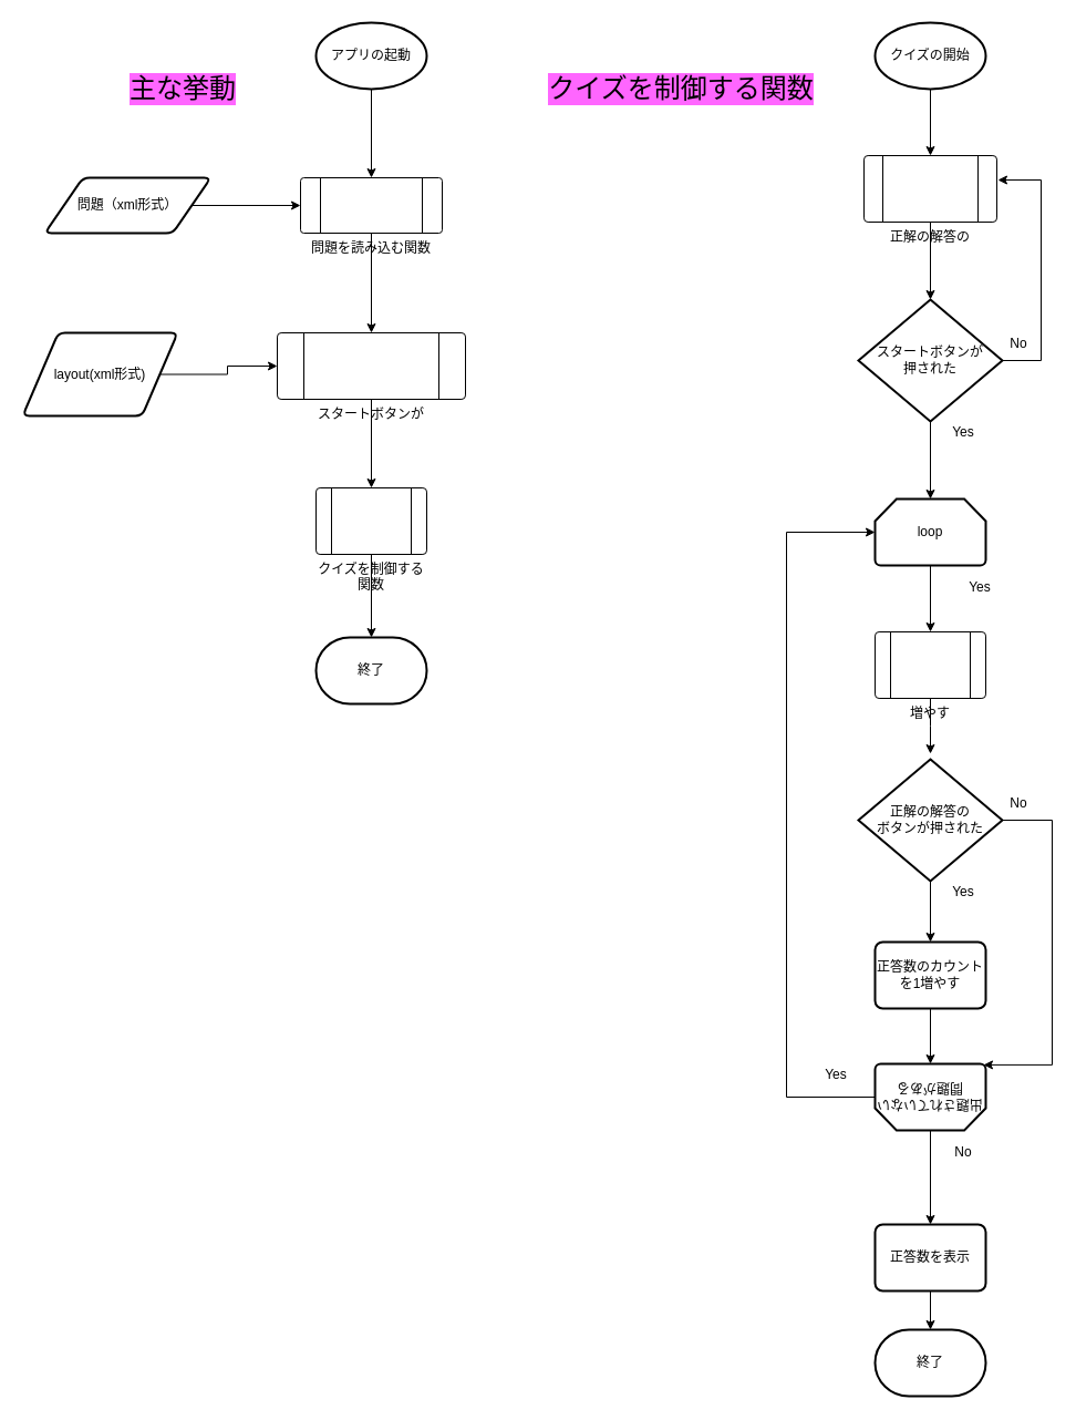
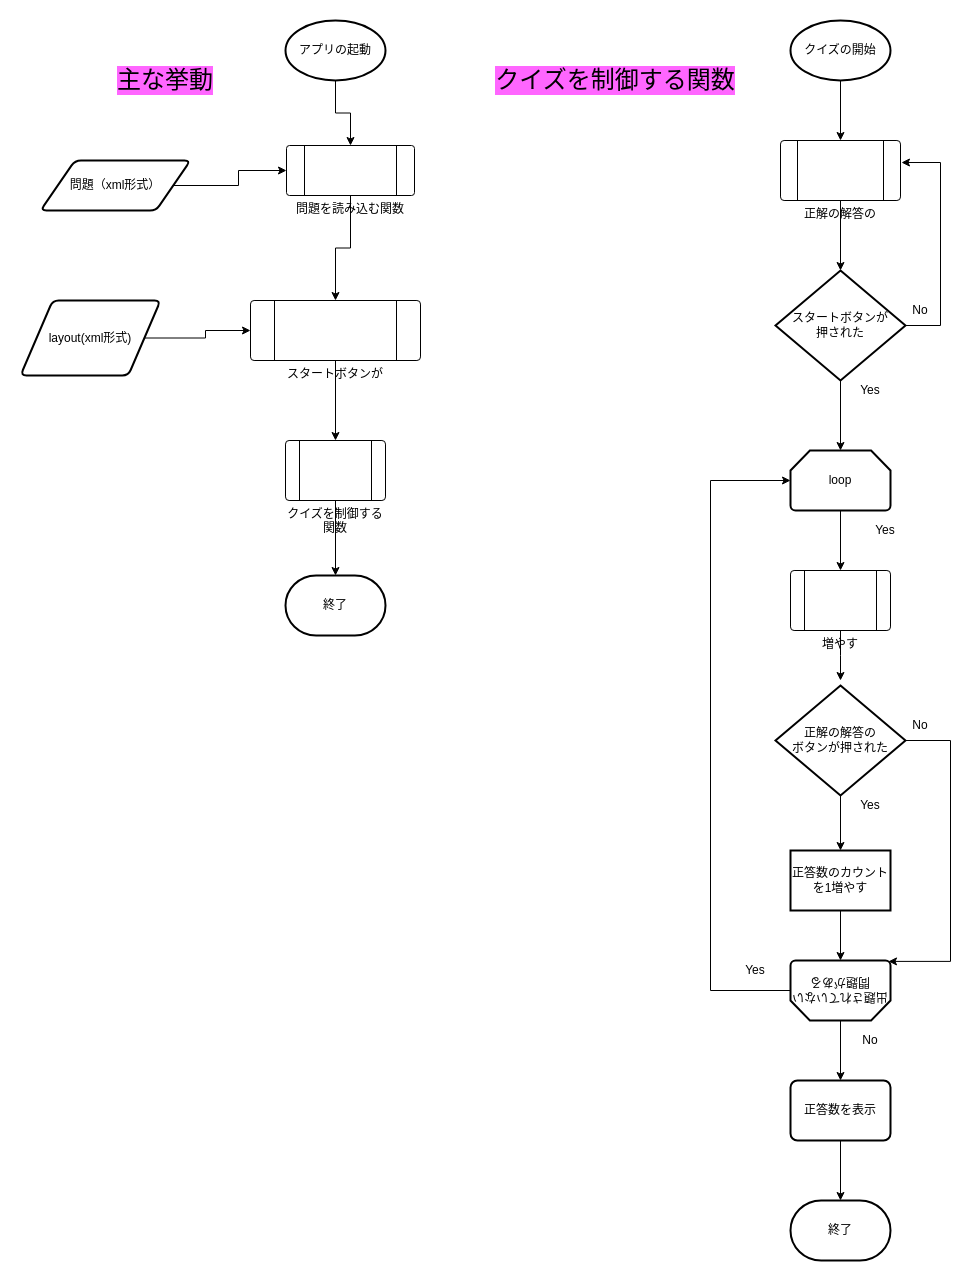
  <mxCell id="0" />
  <mxCell id="1" parent="0" />
  <mxCell id="2" style="edgeStyle=orthogonalEdgeStyle;rounded=0;orthogonalLoop=1;jettySize=auto;html=1;entryX=0.5;entryY=0;entryDx=0;entryDy=0;" parent="1" source="3" target="7" edge="1"><mxGeometry relative="1" as="geometry"><mxPoint x="335" y="130" as="targetPoint" /></mxGeometry></mxCell>
  <mxCell id="3" value="アプリの起動" style="strokeWidth=2;html=1;shape=mxgraph.flowchart.start_1;whiteSpace=wrap;" parent="1" vertex="1"><mxGeometry x="285" y="20" width="100" height="60" as="geometry" /></mxCell>
  <mxCell id="4" style="edgeStyle=orthogonalEdgeStyle;rounded=0;orthogonalLoop=1;jettySize=auto;html=1;entryX=0;entryY=0.5;entryDx=0;entryDy=0;" parent="1" source="5" target="7" edge="1"><mxGeometry relative="1" as="geometry" /></mxCell>
  <mxCell id="5" value="問題（xml形式）" style="shape=parallelogram;html=1;strokeWidth=2;perimeter=parallelogramPerimeter;whiteSpace=wrap;rounded=1;arcSize=12;size=0.23;" parent="1" vertex="1"><mxGeometry x="40" y="160" width="150" height="50" as="geometry" /></mxCell>
  <mxCell id="6" style="edgeStyle=orthogonalEdgeStyle;rounded=0;orthogonalLoop=1;jettySize=auto;html=1;entryX=0.5;entryY=0;entryDx=0;entryDy=0;" parent="1" source="7" target="9" edge="1"><mxGeometry relative="1" as="geometry" /></mxCell>
- <mxCell id="7" value="問題を読み込む関数" style="verticalLabelPosition=bottom;verticalAlign=top;html=1;shape=process;whiteSpace=wrap;rounded=1;size=0.14;arcSize=6;" parent="1" vertex="1"><mxGeometry x="271" y="160" width="128" height="50" as="geometry" /></mxCell>
+ <mxCell id="7" value="問題を読み込む関数" style="verticalLabelPosition=bottom;verticalAlign=top;html=1;shape=process;whiteSpace=wrap;rounded=1;size=0.14;arcSize=6;" parent="1" vertex="1"><mxGeometry x="286" y="145" width="128" height="50" as="geometry" /></mxCell>
  <mxCell id="8" style="edgeStyle=orthogonalEdgeStyle;rounded=0;orthogonalLoop=1;jettySize=auto;html=1;entryX=0.5;entryY=0;entryDx=0;entryDy=0;" parent="1" source="9" target="13" edge="1"><mxGeometry relative="1" as="geometry"><mxPoint x="335" y="460" as="targetPoint" /></mxGeometry></mxCell>
  <mxCell id="9" value="スタートボタンが" style="verticalLabelPosition=bottom;verticalAlign=top;html=1;shape=process;whiteSpace=wrap;rounded=1;size=0.14;arcSize=6;" parent="1" vertex="1"><mxGeometry x="250" y="300" width="170" height="60" as="geometry" /></mxCell>
  <mxCell id="10" style="edgeStyle=orthogonalEdgeStyle;rounded=0;orthogonalLoop=1;jettySize=auto;html=1;entryX=0;entryY=0.5;entryDx=0;entryDy=0;" parent="1" source="11" target="9" edge="1"><mxGeometry relative="1" as="geometry" /></mxCell>
  <mxCell id="11" value="layout(xml形式)" style="shape=parallelogram;html=1;strokeWidth=2;perimeter=parallelogramPerimeter;whiteSpace=wrap;rounded=1;arcSize=12;size=0.23;" parent="1" vertex="1"><mxGeometry x="20" y="300" width="140" height="75" as="geometry" /></mxCell>
  <mxCell id="12" style="edgeStyle=orthogonalEdgeStyle;rounded=0;orthogonalLoop=1;jettySize=auto;html=1;entryX=0.5;entryY=0;entryDx=0;entryDy=0;entryPerimeter=0;" parent="1" source="13" target="14" edge="1"><mxGeometry relative="1" as="geometry" /></mxCell>
  <mxCell id="13" value="クイズを制御する関数" style="verticalLabelPosition=bottom;verticalAlign=top;html=1;shape=process;whiteSpace=wrap;rounded=1;size=0.14;arcSize=6;" parent="1" vertex="1"><mxGeometry x="285" y="440" width="100" height="60" as="geometry" /></mxCell>
  <mxCell id="14" value="終了" style="strokeWidth=2;html=1;shape=mxgraph.flowchart.terminator;whiteSpace=wrap;" parent="1" vertex="1"><mxGeometry x="285" y="575" width="100" height="60" as="geometry" /></mxCell>
  <mxCell id="15" value="主な挙動" style="text;html=1;strokeColor=none;fillColor=none;align=center;verticalAlign=middle;whiteSpace=wrap;rounded=0;labelBackgroundColor=#FF66FF;fontSize=24;" parent="1" vertex="1"><mxGeometry x="110" y="70" width="110" height="20" as="geometry" /></mxCell>
  <mxCell id="16" value="クイズを制御する関数" style="text;html=1;strokeColor=none;fillColor=none;align=center;verticalAlign=middle;whiteSpace=wrap;rounded=0;labelBackgroundColor=#FF66FF;fontSize=24;" parent="1" vertex="1"><mxGeometry x="490" y="70" width="250" height="20" as="geometry" /></mxCell>
  <mxCell id="17" style="edgeStyle=orthogonalEdgeStyle;rounded=0;orthogonalLoop=1;jettySize=auto;html=1;fontSize=12;" parent="1" source="18" target="20" edge="1"><mxGeometry relative="1" as="geometry" /></mxCell>
  <mxCell id="18" value="クイズの開始" style="strokeWidth=2;html=1;shape=mxgraph.flowchart.start_1;whiteSpace=wrap;labelBackgroundColor=none;fontSize=12;" parent="1" vertex="1"><mxGeometry x="790" y="20" width="100" height="60" as="geometry" /></mxCell>
  <mxCell id="19" style="edgeStyle=orthogonalEdgeStyle;rounded=0;orthogonalLoop=1;jettySize=auto;html=1;fontSize=12;" parent="1" source="20" target="23" edge="1"><mxGeometry relative="1" as="geometry" /></mxCell>
  <mxCell id="20" value="正解の解答の" style="verticalLabelPosition=bottom;verticalAlign=top;html=1;shape=process;whiteSpace=wrap;rounded=1;size=0.14;arcSize=6;labelBackgroundColor=none;fontSize=12;" parent="1" vertex="1"><mxGeometry x="780" y="140" width="120" height="60" as="geometry" /></mxCell>
  <mxCell id="21" style="edgeStyle=orthogonalEdgeStyle;rounded=0;orthogonalLoop=1;jettySize=auto;html=1;fontSize=12;entryX=0.5;entryY=0;entryDx=0;entryDy=0;entryPerimeter=0;" parent="1" source="23" edge="1" target="34"><mxGeometry relative="1" as="geometry"><mxPoint x="840" y="440" as="targetPoint" /></mxGeometry></mxCell>
  <mxCell id="22" style="edgeStyle=orthogonalEdgeStyle;rounded=0;orthogonalLoop=1;jettySize=auto;html=1;entryX=1.008;entryY=0.367;entryDx=0;entryDy=0;entryPerimeter=0;fontSize=12;" parent="1" source="23" target="20" edge="1"><mxGeometry relative="1" as="geometry"><Array as="points"><mxPoint x="940" y="325" /><mxPoint x="940" y="162" /></Array></mxGeometry></mxCell>
  <mxCell id="23" value="&lt;div&gt;スタートボタンが&lt;/div&gt;&lt;div&gt;押された&lt;/div&gt;" style="strokeWidth=2;html=1;shape=mxgraph.flowchart.decision;whiteSpace=wrap;labelBackgroundColor=none;fontSize=12;" parent="1" vertex="1"><mxGeometry x="775" y="270" width="130" height="110" as="geometry" /></mxCell>
  <mxCell id="24" style="edgeStyle=orthogonalEdgeStyle;rounded=0;orthogonalLoop=1;jettySize=auto;html=1;fontSize=12;" parent="1" source="25" edge="1"><mxGeometry relative="1" as="geometry"><mxPoint x="840" y="680" as="targetPoint" /></mxGeometry></mxCell>
  <mxCell id="25" value="増やす" style="verticalLabelPosition=bottom;verticalAlign=top;html=1;shape=process;whiteSpace=wrap;rounded=1;size=0.14;arcSize=6;labelBackgroundColor=none;fontSize=12;" parent="1" vertex="1"><mxGeometry x="790" y="570" width="100" height="60" as="geometry" /></mxCell>
  <mxCell id="26" value="Yes" style="text;html=1;strokeColor=none;fillColor=none;align=center;verticalAlign=middle;whiteSpace=wrap;rounded=0;labelBackgroundColor=none;fontSize=12;" parent="1" vertex="1"><mxGeometry x="850" y="380" width="40" height="20" as="geometry" /></mxCell>
  <mxCell id="27" value="No" style="text;html=1;strokeColor=none;fillColor=none;align=center;verticalAlign=middle;whiteSpace=wrap;rounded=0;labelBackgroundColor=none;fontSize=12;" parent="1" vertex="1"><mxGeometry x="900" y="300" width="40" height="20" as="geometry" /></mxCell>
  <mxCell id="28" style="edgeStyle=orthogonalEdgeStyle;rounded=0;orthogonalLoop=1;jettySize=auto;html=1;entryX=0.02;entryY=0.985;entryDx=0;entryDy=0;entryPerimeter=0;fontSize=12;" parent="1" source="30" target="40" edge="1"><mxGeometry relative="1" as="geometry"><Array as="points"><mxPoint x="950" y="740" /><mxPoint x="950" y="961" /></Array></mxGeometry></mxCell>
  <mxCell id="29" style="edgeStyle=orthogonalEdgeStyle;rounded=0;orthogonalLoop=1;jettySize=auto;html=1;entryX=0.5;entryY=0;entryDx=0;entryDy=0;fontSize=12;" parent="1" source="30" target="37" edge="1"><mxGeometry relative="1" as="geometry" /></mxCell>
  <mxCell id="30" value="&lt;div&gt;正解の解答の&lt;/div&gt;&lt;div&gt;ボタンが押された&lt;br&gt;&lt;/div&gt;" style="strokeWidth=2;html=1;shape=mxgraph.flowchart.decision;whiteSpace=wrap;labelBackgroundColor=none;fontSize=12;" parent="1" vertex="1"><mxGeometry x="775" y="685" width="130" height="110" as="geometry" /></mxCell>
  <mxCell id="31" value="Yes" style="text;html=1;strokeColor=none;fillColor=none;align=center;verticalAlign=middle;whiteSpace=wrap;rounded=0;labelBackgroundColor=none;fontSize=12;" parent="1" vertex="1"><mxGeometry x="850" y="795" width="40" height="20" as="geometry" /></mxCell>
  <mxCell id="32" value="No" style="text;html=1;strokeColor=none;fillColor=none;align=center;verticalAlign=middle;whiteSpace=wrap;rounded=0;labelBackgroundColor=none;fontSize=12;" parent="1" vertex="1"><mxGeometry x="900" y="715" width="40" height="20" as="geometry" /></mxCell>
  <mxCell id="33" style="edgeStyle=orthogonalEdgeStyle;rounded=0;orthogonalLoop=1;jettySize=auto;html=1;fontSize=12;" parent="1" source="34" target="25" edge="1"><mxGeometry relative="1" as="geometry" /></mxCell>
  <mxCell id="34" value="loop" style="strokeWidth=2;html=1;shape=mxgraph.flowchart.loop_limit;whiteSpace=wrap;labelBackgroundColor=none;fontSize=12;" parent="1" vertex="1"><mxGeometry x="790" y="450" width="100" height="60" as="geometry" /></mxCell>
  <mxCell id="35" value="Yes" style="text;html=1;strokeColor=none;fillColor=none;align=center;verticalAlign=middle;whiteSpace=wrap;rounded=0;labelBackgroundColor=none;fontSize=12;" parent="1" vertex="1"><mxGeometry x="865" y="520" width="40" height="20" as="geometry" /></mxCell>
  <mxCell id="36" style="edgeStyle=orthogonalEdgeStyle;rounded=0;orthogonalLoop=1;jettySize=auto;html=1;entryX=0.5;entryY=1;entryDx=0;entryDy=0;entryPerimeter=0;fontSize=12;" parent="1" source="37" target="40" edge="1"><mxGeometry relative="1" as="geometry" /></mxCell>
- <mxCell id="37" value="正答数のカウントを1増やす" style="rounded=1;whiteSpace=wrap;html=1;absoluteArcSize=1;arcSize=14;strokeWidth=2;labelBackgroundColor=none;fontSize=12;" parent="1" vertex="1"><mxGeometry x="790" y="850" width="100" height="60" as="geometry" /></mxCell>
+ <mxCell id="37" value="正答数のカウントを1増やす" style="whiteSpace=wrap;html=1;absoluteArcSize=1;arcSize=14;strokeWidth=2;labelBackgroundColor=none;fontSize=12;rounded=0;" parent="1" vertex="1"><mxGeometry x="790" y="850" width="100" height="60" as="geometry" /></mxCell>
  <mxCell id="38" style="edgeStyle=orthogonalEdgeStyle;rounded=0;orthogonalLoop=1;jettySize=auto;html=1;entryX=0;entryY=0.5;entryDx=0;entryDy=0;entryPerimeter=0;fontSize=12;" parent="1" source="40" target="34" edge="1"><mxGeometry relative="1" as="geometry"><Array as="points"><mxPoint x="710" y="990" /><mxPoint x="710" y="480" /></Array></mxGeometry></mxCell>
  <mxCell id="39" style="edgeStyle=orthogonalEdgeStyle;rounded=0;orthogonalLoop=1;jettySize=auto;html=1;fontSize=12;entryX=0.5;entryY=0;entryDx=0;entryDy=0;" parent="1" source="40" target="44" edge="1"><mxGeometry relative="1" as="geometry"><mxPoint x="840" y="1070" as="targetPoint" /></mxGeometry></mxCell>
  <mxCell id="40" value="出題されていない問題がある" style="strokeWidth=2;html=1;shape=mxgraph.flowchart.loop_limit;whiteSpace=wrap;labelBackgroundColor=none;fontSize=12;rotation=-180;" parent="1" vertex="1"><mxGeometry x="790" y="960" width="100" height="60" as="geometry" /></mxCell>
  <mxCell id="41" value="Yes" style="text;html=1;strokeColor=none;fillColor=none;align=center;verticalAlign=middle;whiteSpace=wrap;rounded=0;labelBackgroundColor=none;fontSize=12;" parent="1" vertex="1"><mxGeometry x="735" y="960" width="40" height="20" as="geometry" /></mxCell>
  <mxCell id="42" value="No" style="text;html=1;strokeColor=none;fillColor=none;align=center;verticalAlign=middle;whiteSpace=wrap;rounded=0;labelBackgroundColor=none;fontSize=12;" parent="1" vertex="1"><mxGeometry x="850" y="1030" width="40" height="20" as="geometry" /></mxCell>
  <mxCell id="43" style="edgeStyle=orthogonalEdgeStyle;rounded=0;orthogonalLoop=1;jettySize=auto;html=1;fontSize=12;" parent="1" source="44" target="45" edge="1"><mxGeometry relative="1" as="geometry" /></mxCell>
- <mxCell id="44" value="正答数を表示" style="rounded=1;whiteSpace=wrap;html=1;absoluteArcSize=1;arcSize=14;strokeWidth=2;labelBackgroundColor=none;fontSize=12;" parent="1" vertex="1"><mxGeometry x="790" y="1105" width="100" height="60" as="geometry" /></mxCell>
+ <mxCell id="44" value="正答数を表示" style="rounded=1;whiteSpace=wrap;html=1;absoluteArcSize=1;arcSize=14;strokeWidth=2;labelBackgroundColor=none;fontSize=12;" parent="1" vertex="1"><mxGeometry x="790" y="1080" width="100" height="60" as="geometry" /></mxCell>
  <mxCell id="45" value="終了" style="strokeWidth=2;html=1;shape=mxgraph.flowchart.terminator;whiteSpace=wrap;labelBackgroundColor=none;fontSize=12;" parent="1" vertex="1"><mxGeometry x="790" y="1200" width="100" height="60" as="geometry" /></mxCell>
